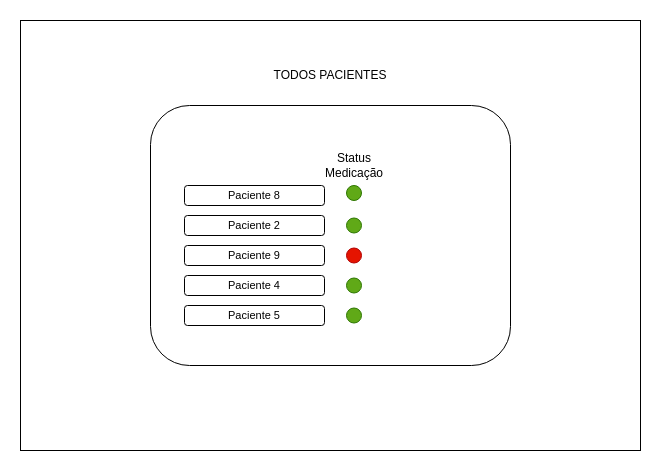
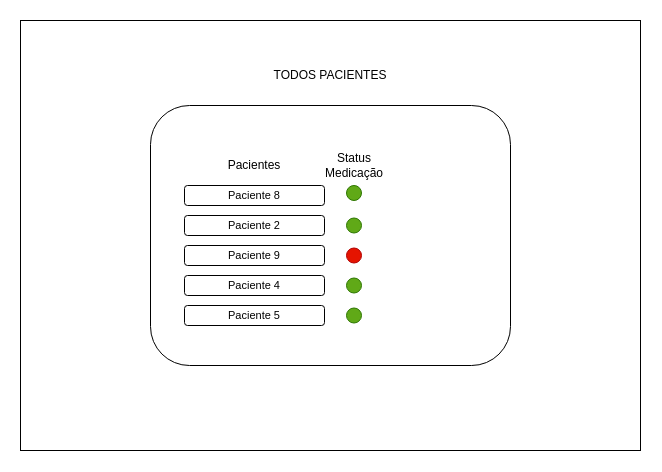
  <mxCell id="0" />
  <mxCell id="1" parent="0" />
  <mxCell id="2" value="" style="rounded=0;whiteSpace=wrap;html=1;" vertex="1" parent="1"><mxGeometry x="20" y="20" width="620" height="430" as="geometry" /></mxCell>
  <mxCell id="3" value="" style="rounded=1;whiteSpace=wrap;html=1;" vertex="1" parent="1"><mxGeometry x="150" y="105" width="360" height="260" as="geometry" /></mxCell>
  <mxCell id="4" value="" style="rounded=1;whiteSpace=wrap;html=1;" vertex="1" parent="1"><mxGeometry x="184" y="185" width="140" height="20" as="geometry" /></mxCell>
  <mxCell id="5" value="&lt;font style=&quot;font-size: 11px;&quot;&gt;Paciente 8&lt;/font&gt;" style="text;html=1;strokeColor=none;fillColor=none;align=center;verticalAlign=middle;whiteSpace=wrap;rounded=0;" vertex="1" parent="1"><mxGeometry x="178" y="180" width="152" height="30" as="geometry" /></mxCell>
  <mxCell id="6" value="TODOS PACIENTES" style="text;html=1;strokeColor=none;fillColor=none;align=center;verticalAlign=middle;whiteSpace=wrap;rounded=0;" vertex="1" parent="1"><mxGeometry x="245" y="60" width="170" height="30" as="geometry" /></mxCell>
  <mxCell id="7" value="" style="rounded=1;whiteSpace=wrap;html=1;" vertex="1" parent="1"><mxGeometry x="184" y="215" width="140" height="20" as="geometry" /></mxCell>
  <mxCell id="8" value="&lt;font style=&quot;font-size: 11px;&quot;&gt;Paciente 2&lt;/font&gt;" style="text;html=1;strokeColor=none;fillColor=none;align=center;verticalAlign=middle;whiteSpace=wrap;rounded=0;" vertex="1" parent="1"><mxGeometry x="178" y="210" width="152" height="30" as="geometry" /></mxCell>
  <mxCell id="9" value="" style="rounded=1;whiteSpace=wrap;html=1;" vertex="1" parent="1"><mxGeometry x="184" y="245" width="140" height="20" as="geometry" /></mxCell>
  <mxCell id="10" value="&lt;font style=&quot;font-size: 11px;&quot;&gt;Paciente 9&lt;/font&gt;" style="text;html=1;strokeColor=none;fillColor=none;align=center;verticalAlign=middle;whiteSpace=wrap;rounded=0;" vertex="1" parent="1"><mxGeometry x="178" y="240" width="152" height="30" as="geometry" /></mxCell>
  <mxCell id="11" value="" style="rounded=1;whiteSpace=wrap;html=1;" vertex="1" parent="1"><mxGeometry x="184" y="275" width="140" height="20" as="geometry" /></mxCell>
  <mxCell id="12" value="&lt;font style=&quot;font-size: 11px;&quot;&gt;Paciente 4&lt;/font&gt;" style="text;html=1;strokeColor=none;fillColor=none;align=center;verticalAlign=middle;whiteSpace=wrap;rounded=0;" vertex="1" parent="1"><mxGeometry x="178" y="270" width="152" height="30" as="geometry" /></mxCell>
  <mxCell id="13" value="" style="rounded=1;whiteSpace=wrap;html=1;" vertex="1" parent="1"><mxGeometry x="184" y="305" width="140" height="20" as="geometry" /></mxCell>
  <mxCell id="14" value="&lt;font style=&quot;font-size: 11px;&quot;&gt;Paciente 5&lt;/font&gt;" style="text;html=1;strokeColor=none;fillColor=none;align=center;verticalAlign=middle;whiteSpace=wrap;rounded=0;" vertex="1" parent="1"><mxGeometry x="178" y="300" width="152" height="30" as="geometry" /></mxCell>
+ <mxCell id="15" value="Pacientes" style="text;html=1;strokeColor=none;fillColor=none;align=center;verticalAlign=middle;whiteSpace=wrap;rounded=0;" vertex="1" parent="1"><mxGeometry x="224" y="150" width="60" height="30" as="geometry" /></mxCell>
  <mxCell id="16" value="Status Medicação" style="text;html=1;strokeColor=none;fillColor=none;align=center;verticalAlign=middle;whiteSpace=wrap;rounded=0;" vertex="1" parent="1"><mxGeometry x="313.5" y="150" width="80" height="30" as="geometry" /></mxCell>
  <mxCell id="17" value="" style="ellipse;whiteSpace=wrap;html=1;aspect=fixed;fillColor=#60a917;fontColor=#ffffff;strokeColor=#2D7600;" vertex="1" parent="1"><mxGeometry x="346" y="185" width="15" height="15" as="geometry" /></mxCell>
  <mxCell id="18" value="" style="ellipse;whiteSpace=wrap;html=1;aspect=fixed;fillColor=#60a917;fontColor=#ffffff;strokeColor=#2D7600;" vertex="1" parent="1"><mxGeometry x="346" y="217.5" width="15" height="15" as="geometry" /></mxCell>
  <mxCell id="19" value="" style="ellipse;whiteSpace=wrap;html=1;aspect=fixed;fillColor=#e51400;fontColor=#ffffff;strokeColor=#B20000;" vertex="1" parent="1"><mxGeometry x="346" y="247.5" width="15" height="15" as="geometry" /></mxCell>
  <mxCell id="20" value="" style="ellipse;whiteSpace=wrap;html=1;aspect=fixed;fillColor=#60a917;fontColor=#ffffff;strokeColor=#2D7600;" vertex="1" parent="1"><mxGeometry x="346" y="277.5" width="15" height="15" as="geometry" /></mxCell>
  <mxCell id="21" value="" style="ellipse;whiteSpace=wrap;html=1;aspect=fixed;fillColor=#60a917;fontColor=#ffffff;strokeColor=#2D7600;" vertex="1" parent="1"><mxGeometry x="346" y="307.5" width="15" height="15" as="geometry" /></mxCell>
